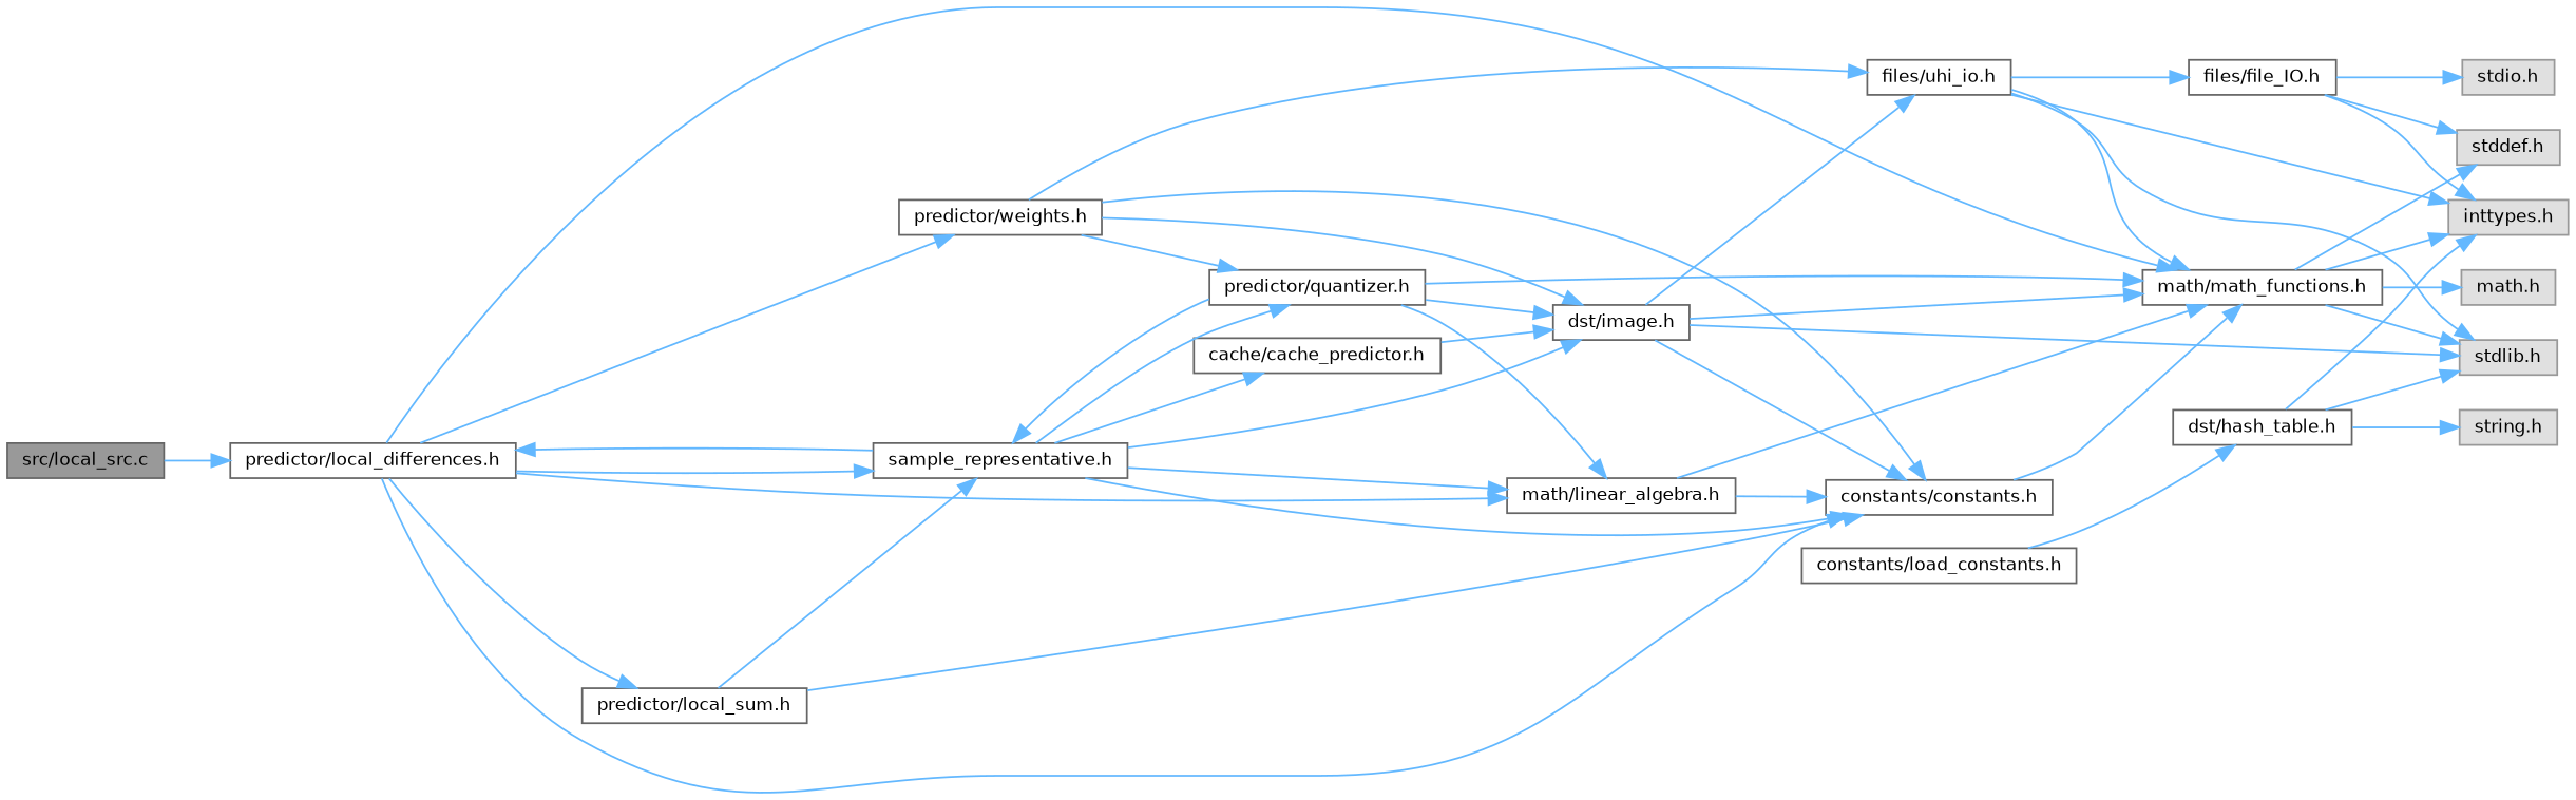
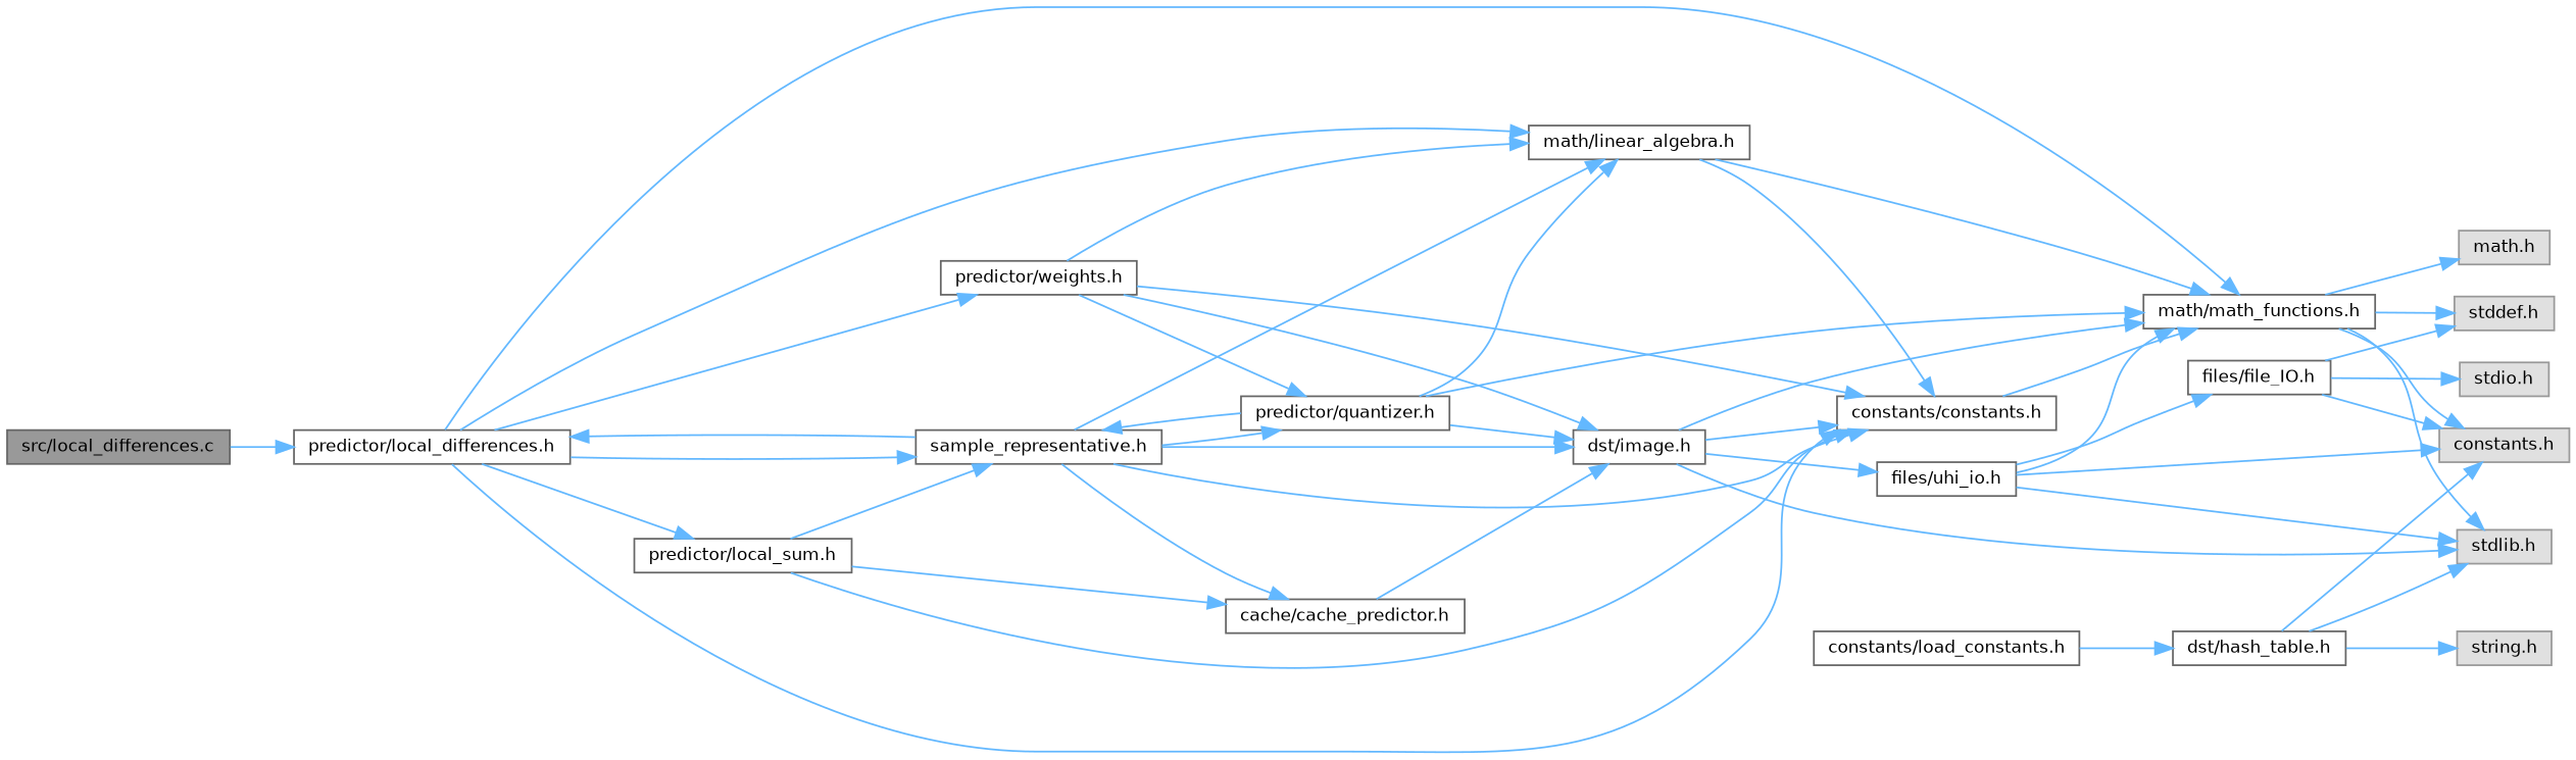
  digraph {
    rankdir=LR
    node [color=grey40 fillcolor=white fontname=Helvetica fontsize=10 shape=box style=filled]
    edge [color=steelblue1 fontname=Helvetica fontsize=10 labelfontname=Helvetica labelfontsize=10 style=solid]
-   n1 [color=gray40 fillcolor=grey60 fontcolor=black height=0.2 label="src/local_src.c" width=0.4]
+   n1 [color=gray40 fillcolor=grey60 fontcolor=black height=0.2 label="src/local_differences.c" width=0.4]
    n2 [height=0.2 label="predictor/local_differences.h" width=0.4]
    n3 [height=0.2 label="constants/constants.h" width=0.4]
    n4 [height=0.2 label="math/math_functions.h" width=0.4]
    n5 [height=0.2 label="math/linear_algebra.h" width=0.4]
    n6 [height=0.2 label="predictor/local_sum.h" width=0.4]
    n7 [height=0.2 label="sample_representative.h" width=0.4]
    n8 [height=0.2 label="predictor/weights.h" width=0.4]
    n9 [color=grey60 fillcolor="#E0E0E0" height=0.2 label="stdlib.h" width=0.4]
    n10 [color=grey60 fillcolor="#E0E0E0" height=0.2 label="math.h" width=0.4]
-   n11 [color=grey60 fillcolor="#E0E0E0" height=0.2 label="inttypes.h" width=0.4]
+   n11 [color=grey60 fillcolor="#E0E0E0" height=0.2 label="constants.h" width=0.4]
    n12 [color=grey60 fillcolor="#E0E0E0" height=0.2 label="stddef.h" width=0.4]
    n13 [height=0.2 label="cache/cache_predictor.h" width=0.4]
    n14 [height=0.2 label="dst/image.h" width=0.4]
    n15 [height=0.2 label="predictor/quantizer.h" width=0.4]
    n16 [height=0.2 label="constants/load_constants.h" width=0.4]
    n17 [height=0.2 label="dst/hash_table.h" width=0.4]
    n18 [color=grey60 fillcolor="#E0E0E0" height=0.2 label="string.h" width=0.4]
    n19 [height=0.2 label="files/uhi_io.h" width=0.4]
    n20 [height=0.2 label="files/file_IO.h" width=0.4]
    n21 [color=grey60 fillcolor="#E0E0E0" height=0.2 label="stdio.h" width=0.4]
    n1 -> n2
    n2 -> n3
    n2 -> n4
    n2 -> n5
    n2 -> n6
    n2 -> n7
    n2 -> n8
    n3 -> n4
    n4 -> n9
    n4 -> n10
    n4 -> n11
    n4 -> n12
    n5 -> n3
    n5 -> n4
    n6 -> n3
    n6 -> n7
+   n6 -> n13
    n7 -> n2
    n7 -> n3
    n7 -> n5
    n7 -> n13
    n7 -> n14
    n7 -> n15
    n8 -> n3
-   n8 -> n19
+   n8 -> n5
    n8 -> n14
    n8 -> n15
    n13 -> n14
    n14 -> n3
    n14 -> n4
    n14 -> n9
    n14 -> n19
    n15 -> n4
    n15 -> n5
    n15 -> n7
    n15 -> n14
    n16 -> n17
    n17 -> n9
    n17 -> n11
    n17 -> n18
    n19 -> n4
    n19 -> n9
    n19 -> n11
    n19 -> n20
    n20 -> n11
    n20 -> n12
    n20 -> n21
  }
